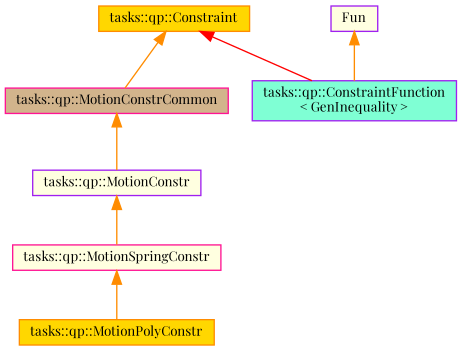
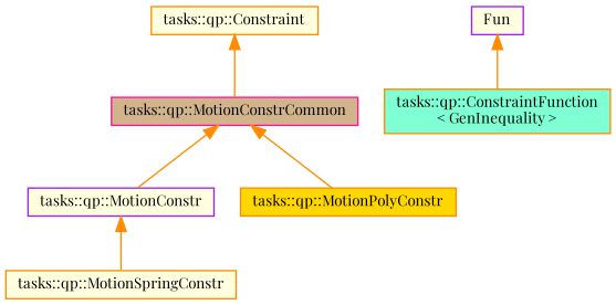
  digraph {
    fontname="Playfair Display"
    node [color=purple fillcolor=lightyellow fontname="Playfair Display" fontsize=10 shape=record style=filled]
    edge [color=darkorange dir=back fontname="Playfair Display" fontsize=10 labelfontname=Helvetica labelfontsize=10 style=solid]
    n1 [color=deeppink fillcolor=tan fontcolor=black height=0.2 label="tasks::qp::MotionConstrCommon" width=0.4]
    n2 [height=0.2 label="tasks::qp::MotionConstr" width=0.4]
    n3 [color=darkorange fillcolor=gold height=0.2 label="tasks::qp::MotionPolyConstr" width=0.4]
-   n4 [color=deeppink height=0.2 label="tasks::qp::MotionSpringConstr" width=0.4]
-   n5 [fillcolor=aquamarine height=0.2 label="tasks::qp::ConstraintFunction\l\< GenInequality \>" width=0.4]
-   n6 [color=darkorange fillcolor=gold height=0.2 label="tasks::qp::Constraint" width=0.4]
+   n4 [color=darkorange height=0.2 label="tasks::qp::MotionSpringConstr" width=0.4]
+   n5 [color=darkorange fillcolor=aquamarine height=0.2 label="tasks::qp::ConstraintFunction\l\< GenInequality \>" width=0.4]
+   n6 [color=darkorange height=0.2 label="tasks::qp::Constraint" width=0.4]
    n7 [height=0.2 label=Fun width=0.4]
    n1 -> n2
-   n4 -> n3
+   n1 -> n3
    n2 -> n4
    n6 -> n1
-   n6 -> n5 [color=red]
    n7 -> n5
  }
